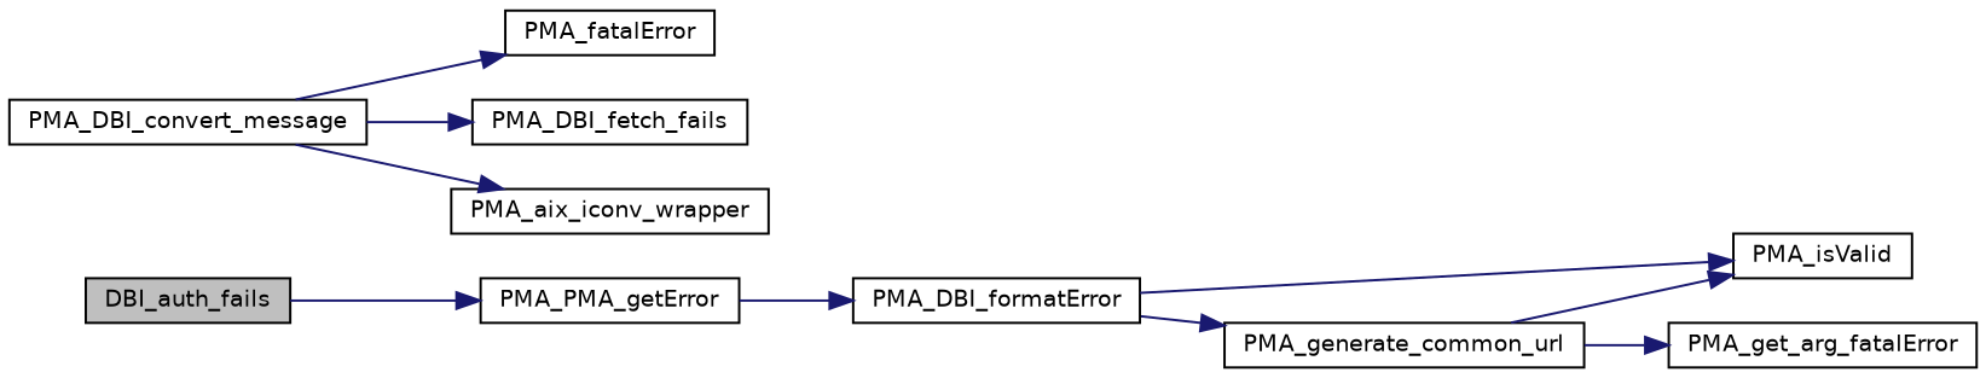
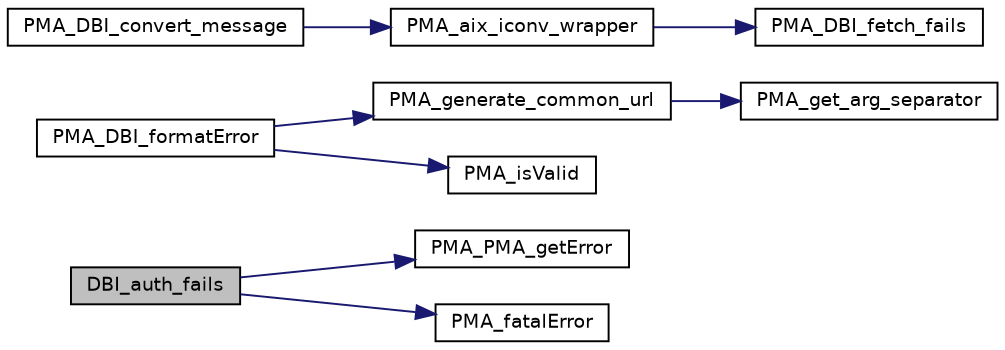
  digraph {
    rankdir=LR
    node [color=black fillcolor=white fontname=Helvetica fontsize=10 shape=record style=filled]
    edge [color=midnightblue fontname=Helvetica fontsize=10 labelfontname=Helvetica labelfontsize=10 style=solid]
    n1 [fillcolor=grey75 fontcolor=black height=0.2 label=DBI_auth_fails width=0.4]
    n2 [height=0.2 label=PMA_PMA_getError width=0.4]
    n3 [height=0.2 label=PMA_fatalError width=0.4]
    n4 [height=0.2 label=PMA_DBI_formatError width=0.4]
    n5 [height=0.2 label=PMA_generate_common_url width=0.4]
    n6 [height=0.2 label=PMA_isValid width=0.4]
    n7 [height=0.2 label=PMA_DBI_convert_message width=0.4]
    n8 [height=0.2 label=PMA_DBI_fetch_fails width=0.4]
    n9 [height=0.2 label=PMA_aix_iconv_wrapper width=0.4]
-   n10 [height=0.2 label=PMA_get_arg_fatalError width=0.4]
+   n10 [height=0.2 label=PMA_get_arg_separator width=0.4]
    n1 -> n2
-   n7 -> n3
-   n2 -> n4
+   n1 -> n3
    n4 -> n5
    n4 -> n6
-   n5 -> n6
    n5 -> n10
-   n7 -> n8
+   n9 -> n8
    n7 -> n9
  }
